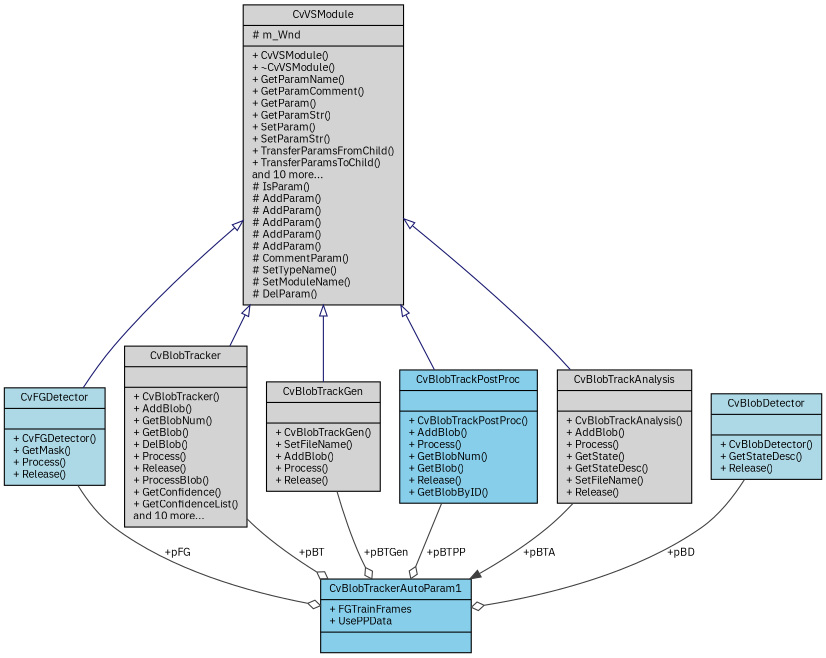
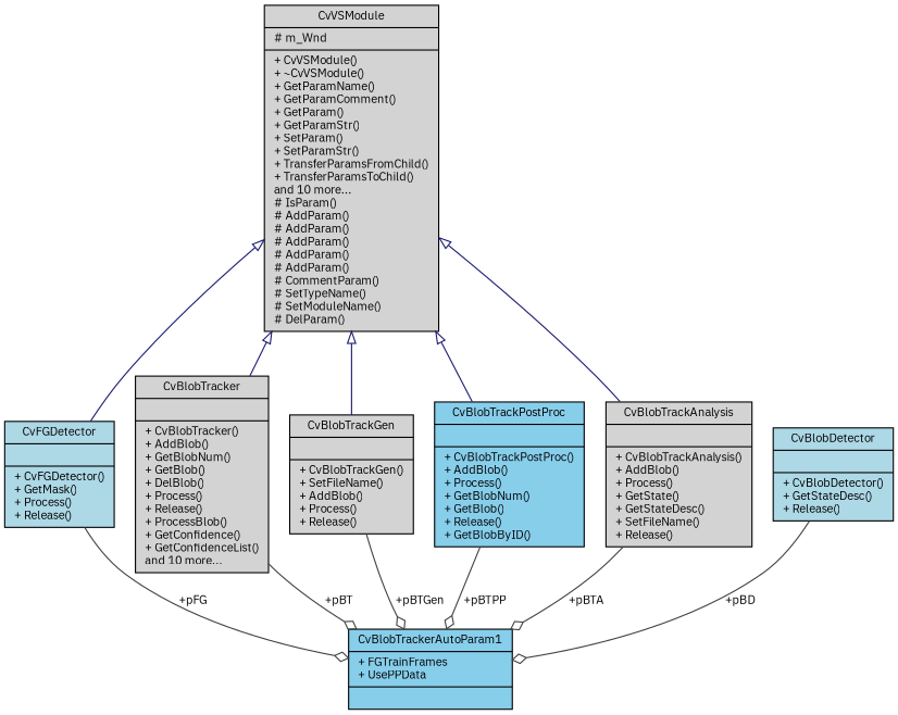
  digraph {
    fontname="IBM Plex Sans"
    node [color=black fillcolor=lightgrey fontname="IBM Plex Sans" fontsize=10 shape=record style=filled]
    edge [arrowhead=odiamond color=grey25 fontname="IBM Plex Sans" fontsize=10 labelfontname=Helvetica labelfontsize=10 style=solid]
    n1 [fillcolor=skyblue fontcolor=black height=0.2 label="{CvBlobTrackerAutoParam1\n|+ FGTrainFrames\l+ UsePPData\l|}" width=0.4]
    n2 [fillcolor=lightblue height=0.2 label="{CvFGDetector\n||+ CvFGDetector()\l+ GetMask()\l+ Process()\l+ Release()\l}" width=0.4]
    n3 [height=0.2 label="{CvVSModule\n|# m_Wnd\l|+ CvVSModule()\l+ ~CvVSModule()\l+ GetParamName()\l+ GetParamComment()\l+ GetParam()\l+ GetParamStr()\l+ SetParam()\l+ SetParamStr()\l+ TransferParamsFromChild()\l+ TransferParamsToChild()\land 10 more...\l# IsParam()\l# AddParam()\l# AddParam()\l# AddParam()\l# AddParam()\l# AddParam()\l# CommentParam()\l# SetTypeName()\l# SetModuleName()\l# DelParam()\l}" width=0.4]
    n4 [height=0.2 label="{CvBlobTracker\n||+ CvBlobTracker()\l+ AddBlob()\l+ GetBlobNum()\l+ GetBlob()\l+ DelBlob()\l+ Process()\l+ Release()\l+ ProcessBlob()\l+ GetConfidence()\l+ GetConfidenceList()\land 10 more...\l}" width=0.4]
    n5 [height=0.2 label="{CvBlobTrackGen\n||+ CvBlobTrackGen()\l+ SetFileName()\l+ AddBlob()\l+ Process()\l+ Release()\l}" width=0.4]
    n6 [fillcolor=skyblue height=0.2 label="{CvBlobTrackPostProc\n||+ CvBlobTrackPostProc()\l+ AddBlob()\l+ Process()\l+ GetBlobNum()\l+ GetBlob()\l+ Release()\l+ GetBlobByID()\l}" width=0.4]
    n7 [height=0.2 label="{CvBlobTrackAnalysis\n||+ CvBlobTrackAnalysis()\l+ AddBlob()\l+ Process()\l+ GetState()\l+ GetStateDesc()\l+ SetFileName()\l+ Release()\l}" width=0.4]
    n8 [fillcolor=lightblue height=0.2 label="{CvBlobDetector\n||+ CvBlobDetector()\l+ GetStateDesc()\l+ Release()\l}" width=0.4]
    n2 -> n1 [label=" +pFG"]
    n3 -> n2 [arrowtail=onormal color=midnightblue dir=back arrowhead=""]
    n3 -> n4 [arrowtail=onormal color=midnightblue dir=back arrowhead=""]
    n3 -> n5 [arrowtail=onormal color=midnightblue dir=back arrowhead=""]
    n3 -> n6 [arrowtail=onormal color=midnightblue dir=back arrowhead=""]
    n3 -> n7 [arrowtail=onormal color=midnightblue dir=back arrowhead=""]
    n4 -> n1 [label=" +pBT"]
    n5 -> n1 [label=" +pBTGen"]
    n6 -> n1 [label=" +pBTPP"]
-   n7 -> n1 [arrowhead=normal label=" +pBTA"]
+   n7 -> n1 [label=" +pBTA"]
    n8 -> n1 [label=" +pBD"]
  }
